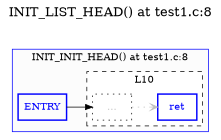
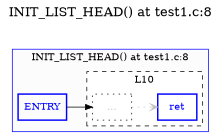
  digraph {
    label=<<FONT POINT-SIZE="18">INIT_LIST_HEAD() at test1.c:8</FONT>>
    labelloc=t
    rankdir=LR
    node [color=blue fontcolor=blue shape=box style=bold]
    n1 [color=black fontcolor=gray label="..." style=dotted]
    n2 [label=ret]
    n3 [label=ENTRY]
    subgraph cluster_1 {
      bgcolor=gray99
      color=blue
-     label="INIT_INIT_HEAD() at test1.c:8"
+     label="INIT_LIST_HEAD() at test1.c:8"
      n3
      subgraph cluster_2 {
        bgcolor=white
        color=black
        label=L10
        style=dashed
        n1
        n2
      }
    }
    n1 -> n2 [arrowhead=open color=gray style=dotted]
    n3 -> n1 [color=black]
  }
